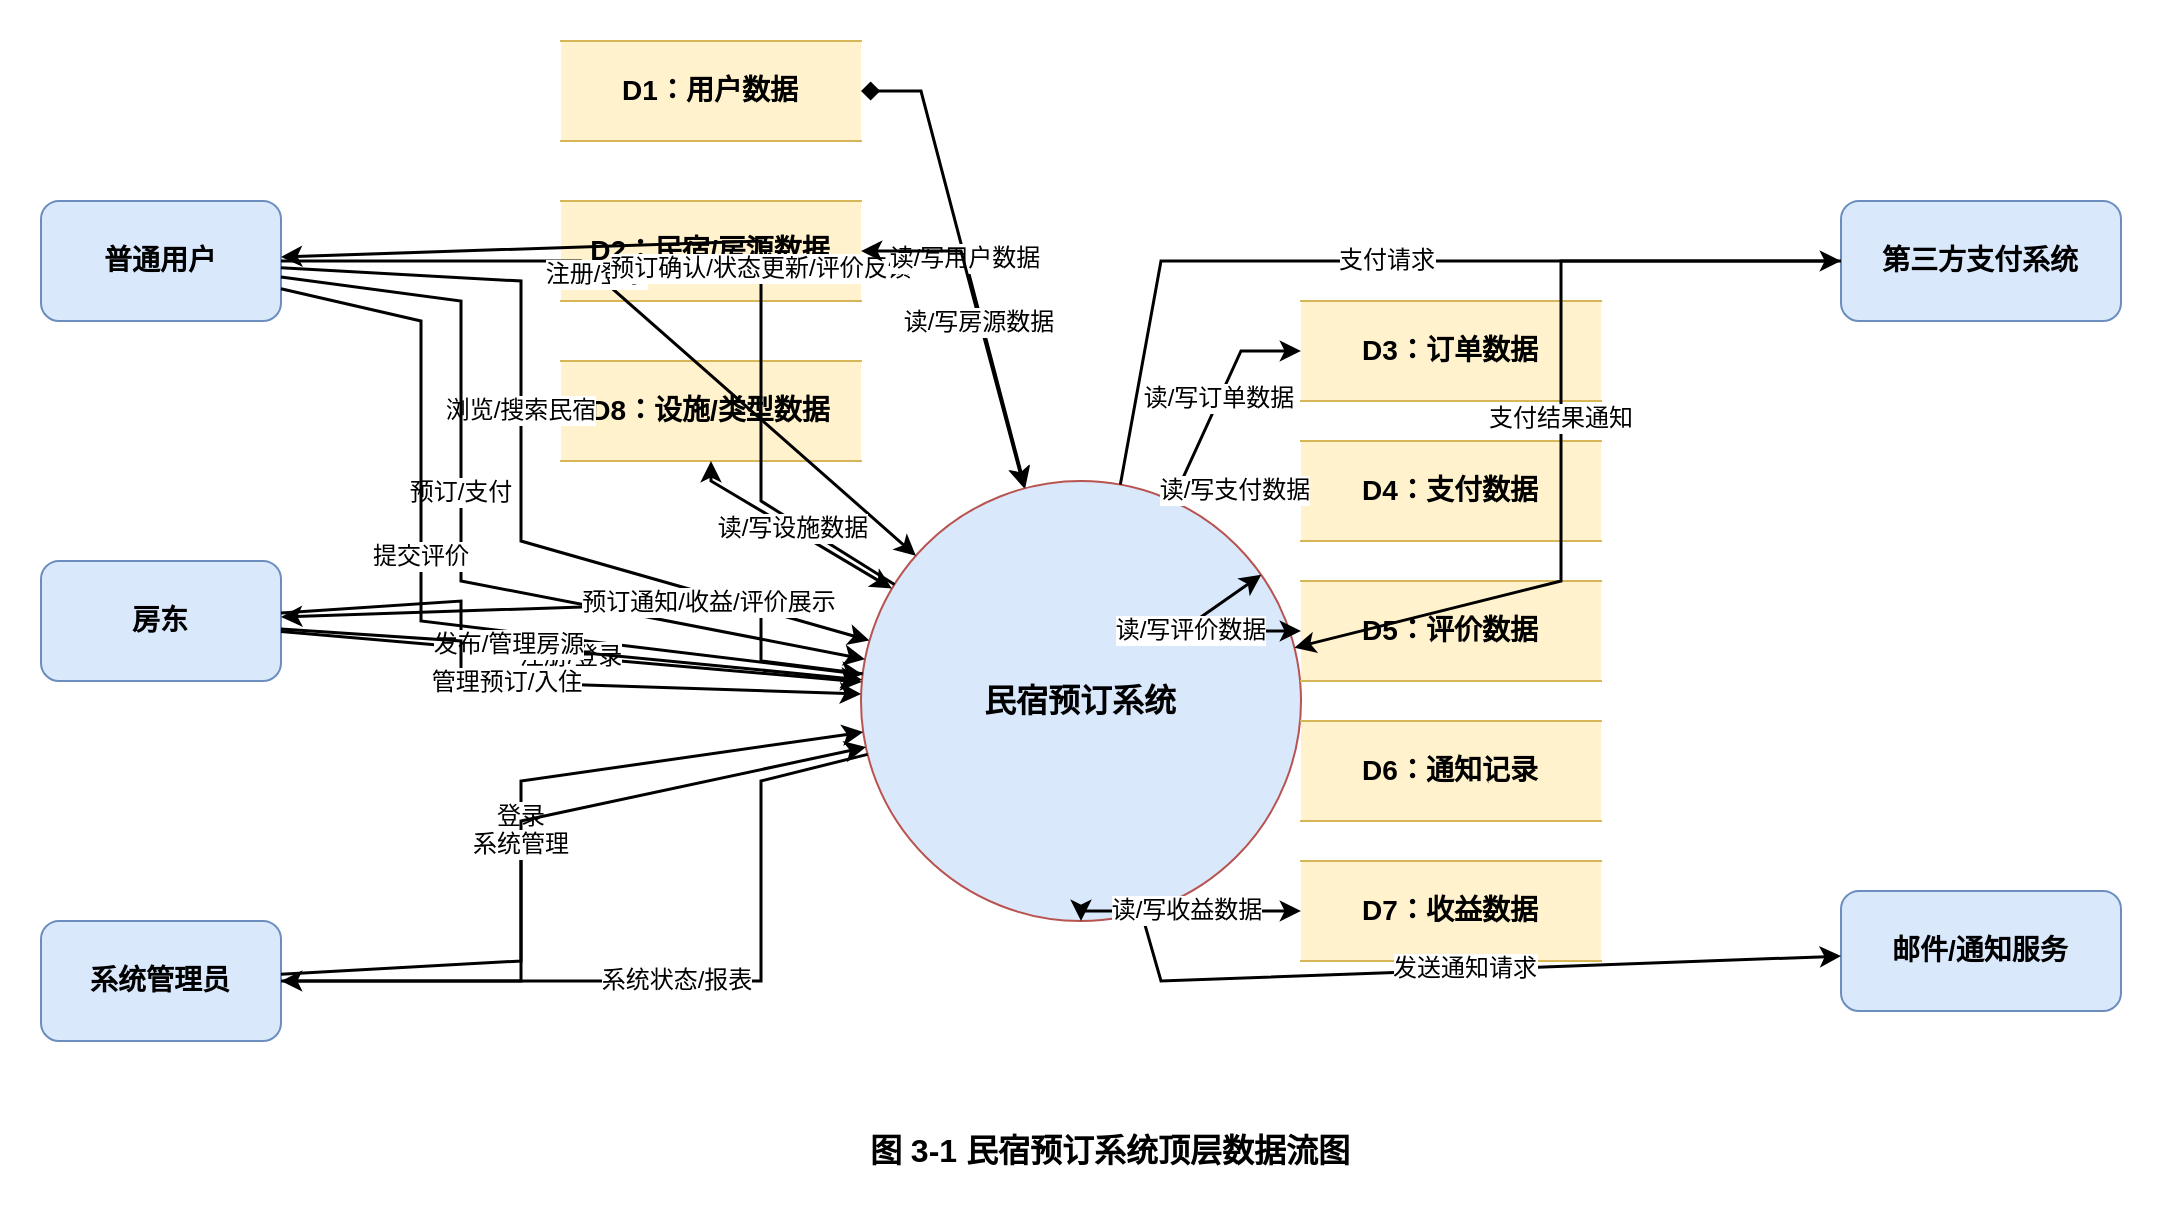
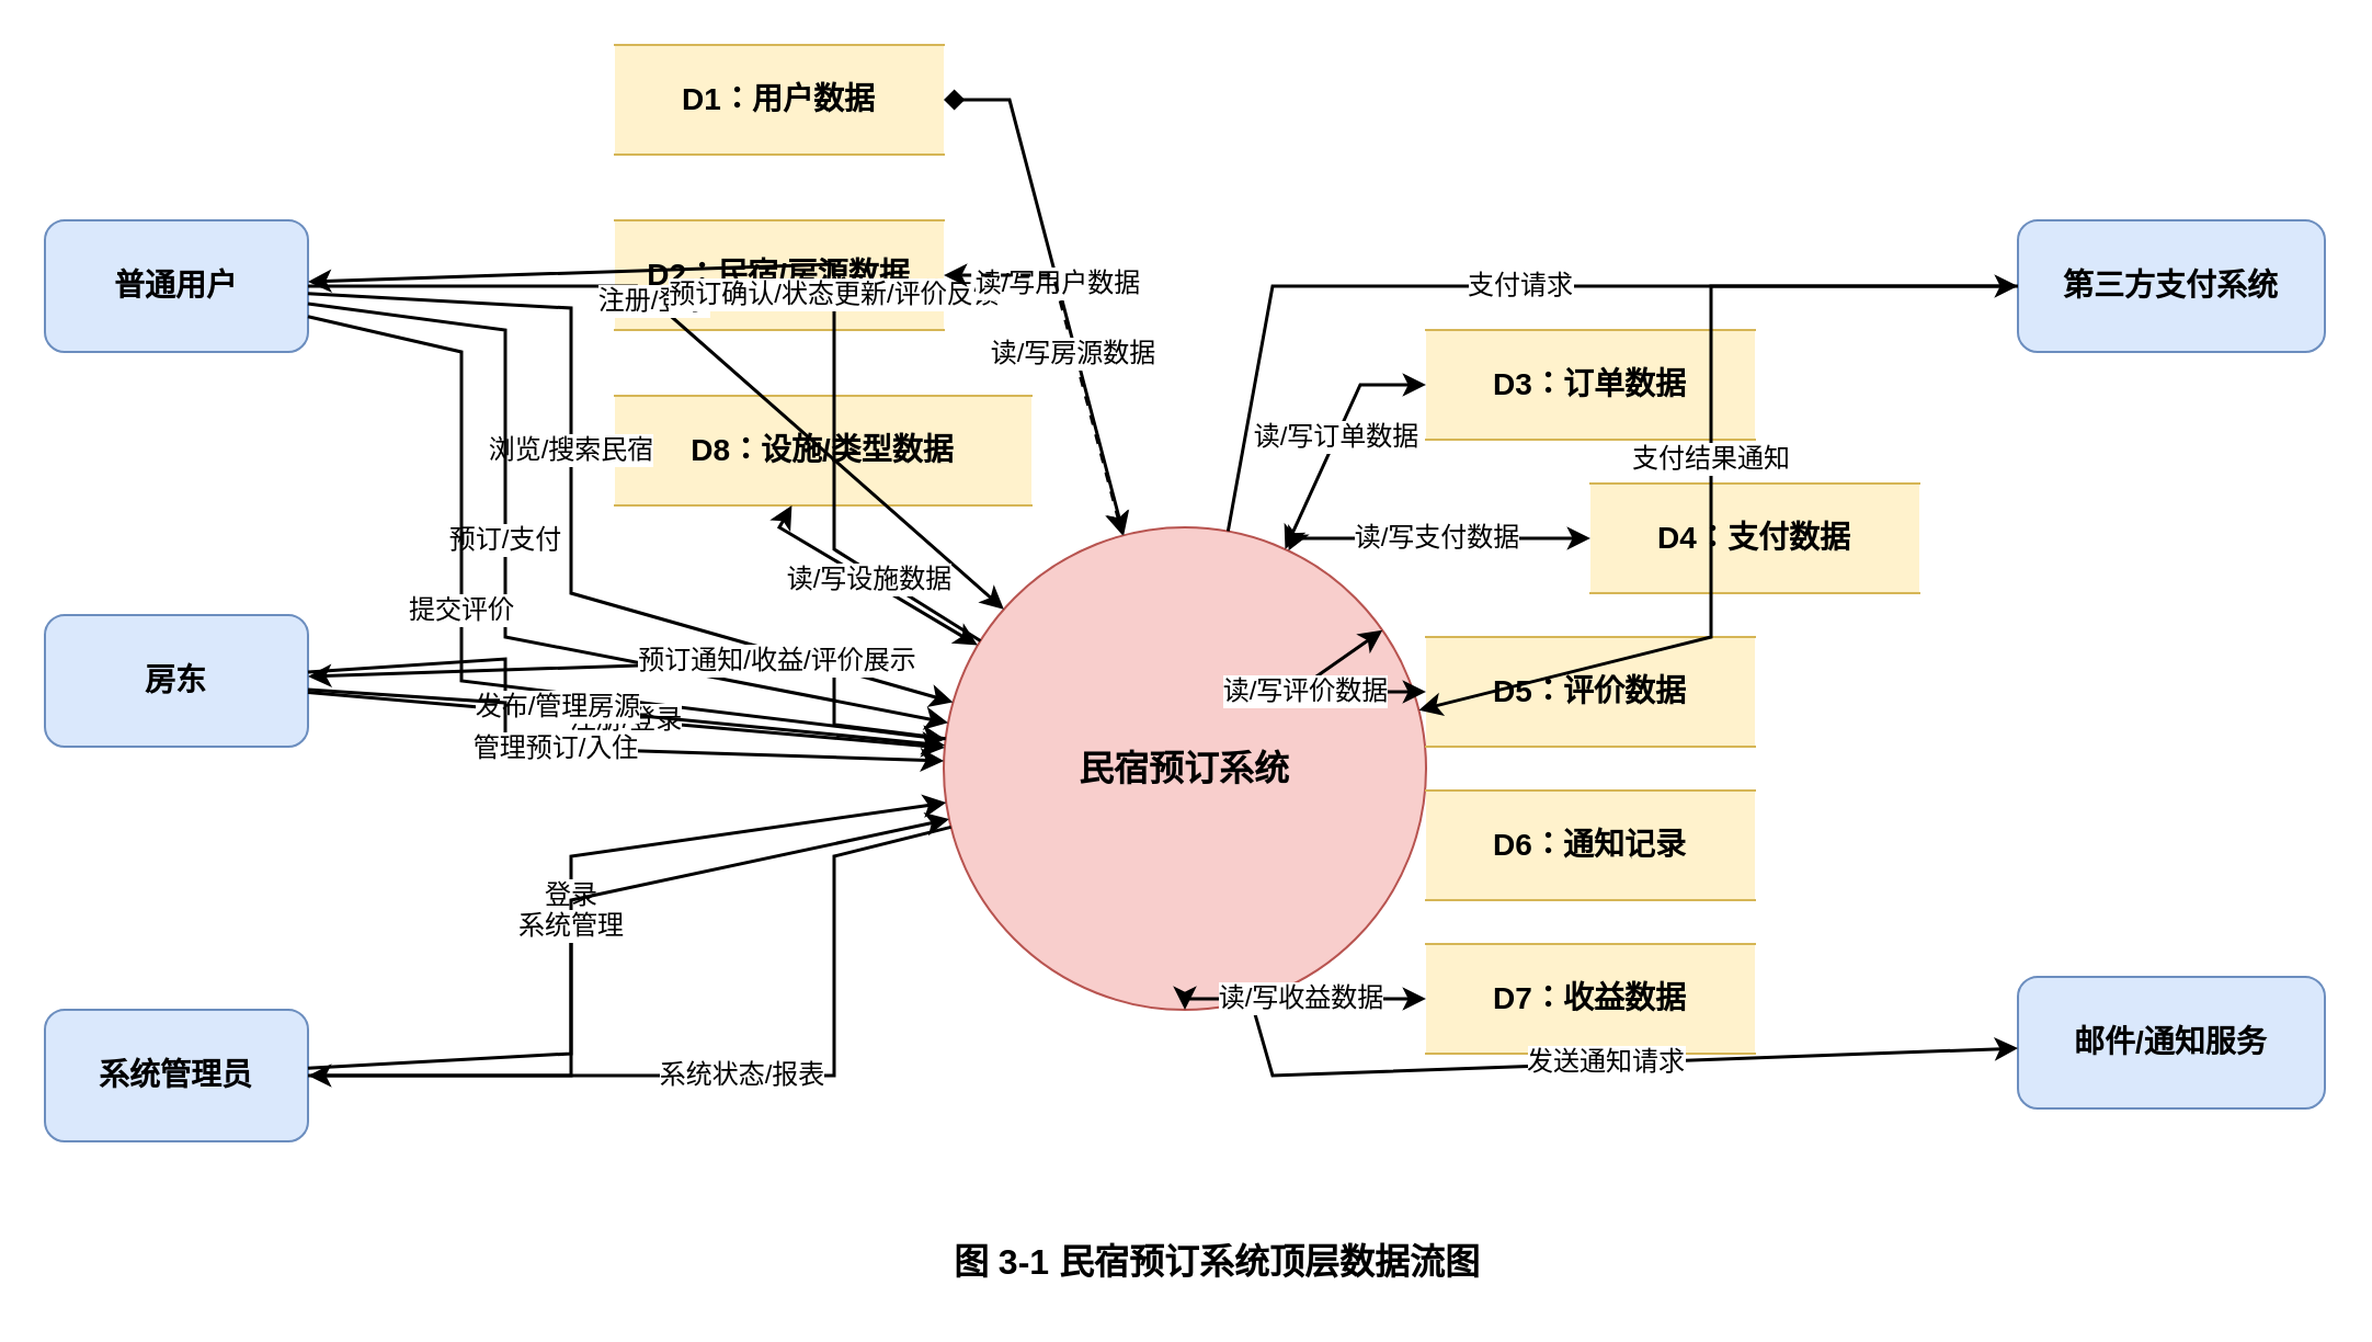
  <mxCell id="0" />
  <mxCell id="1" parent="0" />
  <mxCell id="2" value="普通用户" style="shape=rectangle;rounded=1;whiteSpace=wrap;html=1;fontSize=14;fontStyle=1;fillColor=#dae8fc;strokeColor=#6c8ebf;" vertex="1" parent="1"><mxGeometry x="20" y="100" width="120" height="60" as="geometry" /></mxCell>
  <mxCell id="3" value="房东" style="shape=rectangle;rounded=1;whiteSpace=wrap;html=1;fontSize=14;fontStyle=1;fillColor=#dae8fc;strokeColor=#6c8ebf;" vertex="1" parent="1"><mxGeometry x="20" y="280" width="120" height="60" as="geometry" /></mxCell>
  <mxCell id="4" value="系统管理员" style="shape=rectangle;rounded=1;whiteSpace=wrap;html=1;fontSize=14;fontStyle=1;fillColor=#dae8fc;strokeColor=#6c8ebf;" vertex="1" parent="1"><mxGeometry x="20" y="460" width="120" height="60" as="geometry" /></mxCell>
  <mxCell id="5" value="第三方支付系统" style="shape=rectangle;rounded=1;whiteSpace=wrap;html=1;fontSize=14;fontStyle=1;fillColor=#dae8fc;strokeColor=#6c8ebf;" vertex="1" parent="1"><mxGeometry x="920" y="100" width="140" height="60" as="geometry" /></mxCell>
  <mxCell id="6" value="邮件/通知服务" style="shape=rectangle;rounded=1;whiteSpace=wrap;html=1;fontSize=14;fontStyle=1;fillColor=#dae8fc;strokeColor=#6c8ebf;" vertex="1" parent="1"><mxGeometry x="920" y="445" width="140" height="60" as="geometry" /></mxCell>
- <mxCell id="7" value="民宿预订系统" style="ellipse;whiteSpace=wrap;html=1;aspect=fixed;fontSize=16;fontStyle=1;verticalAlign=middle;fillColor=#dae8fc;strokeColor=#b85450;" vertex="1" parent="1"><mxGeometry x="430" y="240" width="220" height="220" as="geometry" /></mxCell>
+ <mxCell id="7" value="民宿预订系统" style="ellipse;whiteSpace=wrap;html=1;aspect=fixed;fontSize=16;fontStyle=1;verticalAlign=middle;fillColor=#f8cecc;strokeColor=#b85450;" vertex="1" parent="1"><mxGeometry x="430" y="240" width="220" height="220" as="geometry" /></mxCell>
  <mxCell id="8" value="D1：用户数据" style="shape=partialRectangle;whiteSpace=wrap;html=1;left=0;right=0;fontSize=14;fontStyle=1;fillColor=#fff2cc;strokeColor=#d6b656;" vertex="1" parent="1"><mxGeometry x="280" y="20" width="150" height="50" as="geometry" /></mxCell>
  <mxCell id="9" value="D2：民宿/房源数据" style="shape=partialRectangle;whiteSpace=wrap;html=1;left=0;right=0;fontSize=14;fontStyle=1;fillColor=#fff2cc;strokeColor=#d6b656;" vertex="1" parent="1"><mxGeometry x="280" y="100" width="150" height="50" as="geometry" /></mxCell>
  <mxCell id="10" value="D3：订单数据" style="shape=partialRectangle;whiteSpace=wrap;html=1;left=0;right=0;fontSize=14;fontStyle=1;fillColor=#fff2cc;strokeColor=#d6b656;" vertex="1" parent="1"><mxGeometry x="650" y="150" width="150" height="50" as="geometry" /></mxCell>
- <mxCell id="11" value="D4：支付数据" style="shape=partialRectangle;whiteSpace=wrap;html=1;left=0;right=0;fontSize=14;fontStyle=1;fillColor=#fff2cc;strokeColor=#d6b656;" vertex="1" parent="1"><mxGeometry x="650" y="220" width="150" height="50" as="geometry" /></mxCell>
+ <mxCell id="11" value="D4：支付数据" style="shape=partialRectangle;whiteSpace=wrap;html=1;left=0;right=0;fontSize=14;fontStyle=1;fillColor=#fff2cc;strokeColor=#d6b656;" vertex="1" parent="1"><mxGeometry x="725" y="220" width="150" height="50" as="geometry" /></mxCell>
  <mxCell id="12" value="D5：评价数据" style="shape=partialRectangle;whiteSpace=wrap;html=1;left=0;right=0;fontSize=14;fontStyle=1;fillColor=#fff2cc;strokeColor=#d6b656;" vertex="1" parent="1"><mxGeometry x="650" y="290" width="150" height="50" as="geometry" /></mxCell>
  <mxCell id="13" value="D6：通知记录" style="shape=partialRectangle;whiteSpace=wrap;html=1;left=0;right=0;fontSize=14;fontStyle=1;fillColor=#fff2cc;strokeColor=#d6b656;" vertex="1" parent="1"><mxGeometry x="650" y="360" width="150" height="50" as="geometry" /></mxCell>
  <mxCell id="14" value="D7：收益数据" style="shape=partialRectangle;whiteSpace=wrap;html=1;left=0;right=0;fontSize=14;fontStyle=1;fillColor=#fff2cc;strokeColor=#d6b656;" vertex="1" parent="1"><mxGeometry x="650" y="430" width="150" height="50" as="geometry" /></mxCell>
- <mxCell id="15" value="D8：设施/类型数据" style="shape=partialRectangle;whiteSpace=wrap;html=1;left=0;right=0;fontSize=14;fontStyle=1;fillColor=#fff2cc;strokeColor=#d6b656;" vertex="1" parent="1"><mxGeometry x="280" y="180" width="150" height="50" as="geometry" /></mxCell>
+ <mxCell id="15" value="D8：设施/类型数据" style="shape=partialRectangle;whiteSpace=wrap;html=1;left=0;right=0;fontSize=14;fontStyle=1;fillColor=#fff2cc;strokeColor=#d6b656;" vertex="1" parent="1"><mxGeometry x="280" y="180" width="190" height="50" as="geometry" /></mxCell>
  <mxCell id="16" value="注册/登录" style="endArrow=classic;html=1;rounded=0;fontSize=12;strokeWidth=1.5;" edge="1" parent="1" source="2" target="7"><mxGeometry x="-0.143" relative="1" as="geometry"><Array as="points"><mxPoint x="290" y="130" /></Array><mxPoint as="offset" /></mxGeometry></mxCell>
  <mxCell id="17" value="浏览/搜索民宿" style="endArrow=classic;html=1;rounded=0;fontSize=12;strokeWidth=1.5;" edge="1" parent="1" source="2" target="7"><mxGeometry x="-0.143" relative="1" as="geometry"><Array as="points"><mxPoint x="260" y="140" /><mxPoint x="260" y="270" /></Array><mxPoint as="offset" /></mxGeometry></mxCell>
  <mxCell id="18" value="预订/支付" style="endArrow=classic;html=1;rounded=0;fontSize=12;strokeWidth=1.5;" edge="1" parent="1" source="2" target="7"><mxGeometry x="-0.143" relative="1" as="geometry"><Array as="points"><mxPoint x="230" y="150" /><mxPoint x="230" y="290" /></Array><mxPoint as="offset" /></mxGeometry></mxCell>
  <mxCell id="19" value="提交评价" style="endArrow=classic;html=1;rounded=0;fontSize=12;strokeWidth=1.5;" edge="1" parent="1" source="2" target="7"><mxGeometry x="-0.143" relative="1" as="geometry"><Array as="points"><mxPoint x="210" y="160" /><mxPoint x="210" y="310" /></Array><mxPoint as="offset" /></mxGeometry></mxCell>
  <mxCell id="20" value="预订确认/状态更新/评价反馈" style="endArrow=classic;html=1;rounded=0;fontSize=12;strokeWidth=1.5;" edge="1" parent="1" source="7" target="2"><mxGeometry x="-0.133" relative="1" as="geometry"><Array as="points"><mxPoint x="380" y="250" /><mxPoint x="380" y="120" /></Array><mxPoint as="offset" /></mxGeometry></mxCell>
  <mxCell id="21" value="注册/登录" style="endArrow=classic;html=1;rounded=0;fontSize=12;strokeWidth=1.5;" edge="1" parent="1" source="3" target="7"><mxGeometry relative="1" as="geometry" /></mxCell>
  <mxCell id="22" value="发布/管理房源" style="endArrow=classic;html=1;rounded=0;fontSize=12;strokeWidth=1.5;" edge="1" parent="1" source="3" target="7"><mxGeometry x="-0.143" relative="1" as="geometry"><Array as="points"><mxPoint x="230" y="300" /><mxPoint x="230" y="320" /></Array><mxPoint as="offset" /></mxGeometry></mxCell>
  <mxCell id="23" value="管理预订/入住" style="endArrow=classic;html=1;rounded=0;fontSize=12;strokeWidth=1.5;" edge="1" parent="1" source="3" target="7"><mxGeometry x="-0.143" relative="1" as="geometry"><Array as="points"><mxPoint x="230" y="320" /><mxPoint x="230" y="340" /></Array><mxPoint as="offset" /></mxGeometry></mxCell>
  <mxCell id="24" value="预订通知/收益/评价展示" style="endArrow=classic;html=1;rounded=0;fontSize=12;strokeWidth=1.5;" edge="1" parent="1" source="7" target="3"><mxGeometry x="-0.333" relative="1" as="geometry"><Array as="points"><mxPoint x="380" y="330" /><mxPoint x="380" y="300" /></Array><mxPoint as="offset" /></mxGeometry></mxCell>
  <mxCell id="25" value="登录" style="endArrow=classic;html=1;rounded=0;fontSize=12;strokeWidth=1.5;" edge="1" parent="1" source="4" target="7"><mxGeometry relative="1" as="geometry"><Array as="points"><mxPoint x="260" y="480" /><mxPoint x="260" y="390" /></Array></mxGeometry></mxCell>
  <mxCell id="26" value="系统管理" style="endArrow=classic;html=1;rounded=0;fontSize=12;strokeWidth=1.5;" edge="1" parent="1" source="4" target="7"><mxGeometry relative="1" as="geometry"><Array as="points"><mxPoint x="260" y="490" /><mxPoint x="260" y="410" /></Array></mxGeometry></mxCell>
  <mxCell id="27" value="系统状态/报表" style="endArrow=classic;html=1;rounded=0;fontSize=12;strokeWidth=1.5;" edge="1" parent="1" source="7" target="4"><mxGeometry relative="1" as="geometry"><Array as="points"><mxPoint x="380" y="390" /><mxPoint x="380" y="490" /></Array></mxGeometry></mxCell>
  <mxCell id="28" value="支付请求" style="endArrow=classic;html=1;rounded=0;fontSize=12;strokeWidth=1.5;" edge="1" parent="1" source="7" target="5"><mxGeometry relative="1" as="geometry"><Array as="points"><mxPoint x="580" y="130" /></Array></mxGeometry></mxCell>
  <mxCell id="29" value="支付结果通知" style="endArrow=classic;html=1;rounded=0;fontSize=12;strokeWidth=1.5;" edge="1" parent="1" source="5" target="7"><mxGeometry relative="1" as="geometry"><Array as="points"><mxPoint x="780" y="130" /><mxPoint x="780" y="290" /></Array></mxGeometry></mxCell>
  <mxCell id="30" value="发送通知请求" style="endArrow=classic;html=1;rounded=0;fontSize=12;strokeWidth=1.5;" edge="1" parent="1" source="7" target="6"><mxGeometry relative="1" as="geometry"><Array as="points"><mxPoint x="580" y="490" /></Array></mxGeometry></mxCell>
  <mxCell id="31" value="读/写用户数据" style="endArrow=diamond;startArrow=classic;html=1;rounded=0;fontSize=12;strokeWidth=1.5;" edge="1" parent="1" source="7" target="8"><mxGeometry relative="1" as="geometry"><Array as="points"><mxPoint x="460" y="45" /></Array></mxGeometry></mxCell>
- <mxCell id="32" value="读/写房源数据" style="endArrow=classic;startArrow=classic;html=1;rounded=0;fontSize=12;strokeWidth=1.5;" edge="1" parent="1" source="7" target="9"><mxGeometry relative="1" as="geometry"><Array as="points"><mxPoint x="480" y="125" /></Array></mxGeometry></mxCell>
+ <mxCell id="32" value="读/写房源数据" style="endArrow=classic;startArrow=classic;html=1;rounded=0;fontSize=12;strokeWidth=1.5;dashed=1;" edge="1" parent="1" source="7" target="9"><mxGeometry relative="1" as="geometry"><Array as="points"><mxPoint x="480" y="125" /></Array></mxGeometry></mxCell>
  <mxCell id="33" value="读/写设施数据" style="endArrow=classic;startArrow=classic;html=1;rounded=0;fontSize=12;strokeWidth=1.5;" edge="1" parent="1" source="7" target="15"><mxGeometry relative="1" as="geometry"><Array as="points"><mxPoint x="355" y="240" /></Array></mxGeometry></mxCell>
  <mxCell id="34" value="读/写订单数据" style="endArrow=classic;startArrow=classic;html=1;rounded=0;fontSize=12;strokeWidth=1.5;" edge="1" parent="1" source="7" target="10"><mxGeometry relative="1" as="geometry"><Array as="points"><mxPoint x="620" y="175" /></Array></mxGeometry></mxCell>
  <mxCell id="35" value="读/写支付数据" style="endArrow=classic;startArrow=classic;html=1;rounded=0;fontSize=12;strokeWidth=1.5;" edge="1" parent="1" source="7" target="11"><mxGeometry relative="1" as="geometry"><Array as="points"><mxPoint x="590" y="245" /></Array></mxGeometry></mxCell>
  <mxCell id="36" value="读/写评价数据" style="endArrow=classic;startArrow=classic;html=1;rounded=0;fontSize=12;strokeWidth=1.5;" edge="1" parent="1" source="7" target="12"><mxGeometry relative="1" as="geometry"><Array as="points"><mxPoint x="590" y="315" /></Array></mxGeometry></mxCell>
  <mxCell id="37" value="读/写收益数据" style="endArrow=classic;startArrow=classic;html=1;rounded=0;fontSize=12;strokeWidth=1.5;" edge="1" parent="1" source="7" target="14"><mxGeometry relative="1" as="geometry"><Array as="points"><mxPoint x="540" y="455" /></Array></mxGeometry></mxCell>
  <mxCell id="38" value="图 3-1 民宿预订系统顶层数据流图" style="text;html=1;strokeColor=none;fillColor=none;align=center;verticalAlign=middle;whiteSpace=wrap;rounded=0;fontSize=16;fontStyle=1" vertex="1" parent="1"><mxGeometry x="380" y="560" width="350" height="30" as="geometry" /></mxCell>
